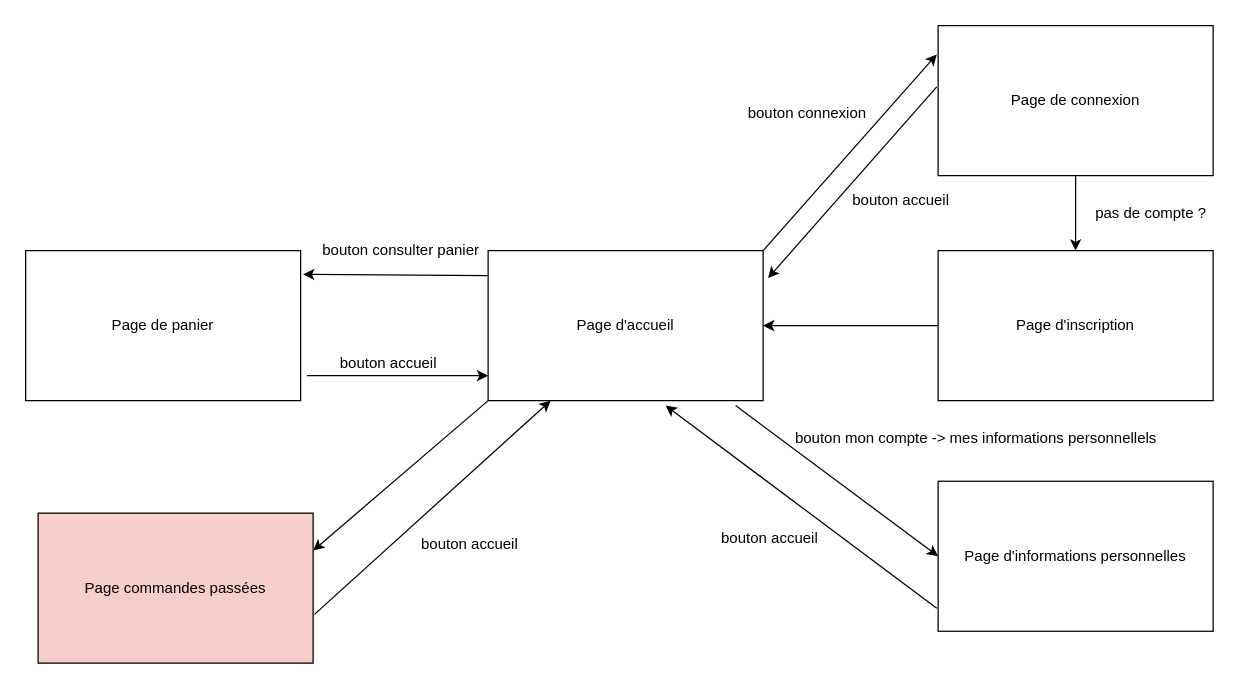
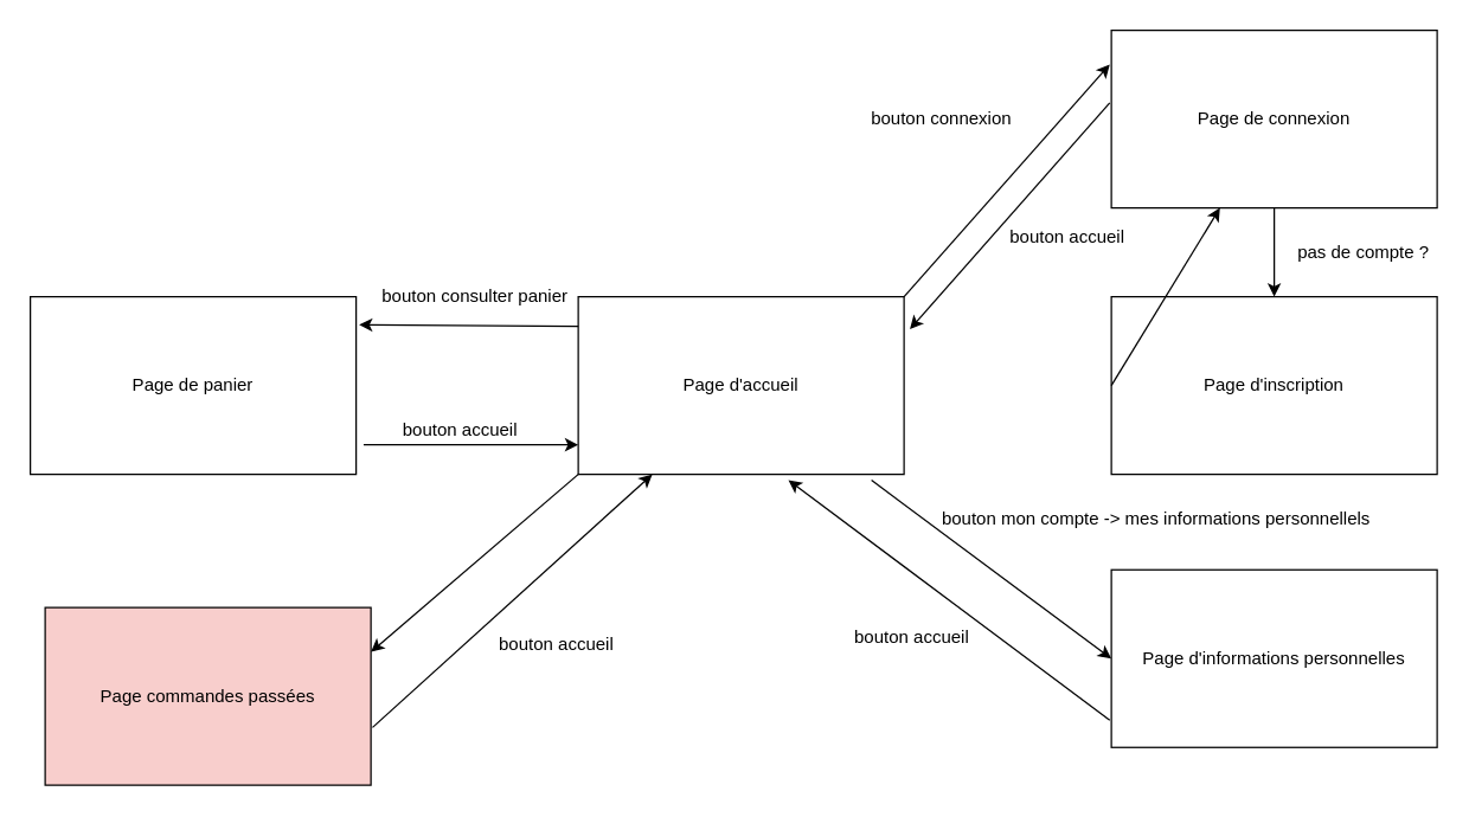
  <mxCell id="0" />
  <mxCell id="1" parent="0" />
  <mxCell id="2" value="Page d'accueil" style="rounded=0;whiteSpace=wrap;html=1;" vertex="1" parent="1"><mxGeometry x="390" y="200" width="220" height="120" as="geometry" /></mxCell>
  <mxCell id="3" value="Page de connexion" style="rounded=0;whiteSpace=wrap;html=1;" vertex="1" parent="1"><mxGeometry x="750" y="20" width="220" height="120" as="geometry" /></mxCell>
  <mxCell id="4" value="Page d'inscription" style="rounded=0;whiteSpace=wrap;html=1;" vertex="1" parent="1"><mxGeometry x="750" y="200" width="220" height="120" as="geometry" /></mxCell>
  <mxCell id="5" value="Page d'informations personnelles" style="rounded=0;whiteSpace=wrap;html=1;" vertex="1" parent="1"><mxGeometry x="750" y="384.5" width="220" height="120" as="geometry" /></mxCell>
  <mxCell id="6" value="Page de panier" style="rounded=0;whiteSpace=wrap;html=1;" vertex="1" parent="1"><mxGeometry x="20" y="200" width="220" height="120" as="geometry" /></mxCell>
  <mxCell id="7" value="" style="endArrow=classic;html=1;entryX=1.009;entryY=0.158;entryDx=0;entryDy=0;entryPerimeter=0;" edge="1" parent="1" target="6"><mxGeometry width="50" height="50" relative="1" as="geometry"><mxPoint x="390" y="220" as="sourcePoint" /><mxPoint x="290" y="220" as="targetPoint" /></mxGeometry></mxCell>
  <mxCell id="8" value="bouton consulter panier" style="text;html=1;align=center;verticalAlign=middle;resizable=0;points=[];autosize=1;" vertex="1" parent="1"><mxGeometry x="250" y="190" width="140" height="20" as="geometry" /></mxCell>
  <mxCell id="9" value="" style="endArrow=classic;html=1;exitX=1.023;exitY=0.833;exitDx=0;exitDy=0;exitPerimeter=0;" edge="1" parent="1" source="6"><mxGeometry width="50" height="50" relative="1" as="geometry"><mxPoint x="340" y="350" as="sourcePoint" /><mxPoint x="390" y="300" as="targetPoint" /></mxGeometry></mxCell>
  <mxCell id="10" value="bouton accueil" style="text;html=1;align=center;verticalAlign=middle;resizable=0;points=[];autosize=1;" vertex="1" parent="1"><mxGeometry x="265" y="280" width="90" height="20" as="geometry" /></mxCell>
  <mxCell id="11" value="" style="endArrow=classic;html=1;entryX=1.018;entryY=0.183;entryDx=0;entryDy=0;entryPerimeter=0;exitX=-0.005;exitY=0.408;exitDx=0;exitDy=0;exitPerimeter=0;" edge="1" parent="1" source="3" target="2"><mxGeometry width="50" height="50" relative="1" as="geometry"><mxPoint x="750" y="90" as="sourcePoint" /><mxPoint x="690" y="180" as="targetPoint" /></mxGeometry></mxCell>
- <mxCell id="12" value="" style="endArrow=classic;html=1;entryX=1;entryY=0.5;entryDx=0;entryDy=0;exitX=0;exitY=0.5;exitDx=0;exitDy=0;" edge="1" parent="1" source="4" target="2"><mxGeometry width="50" height="50" relative="1" as="geometry"><mxPoint x="640" y="310" as="sourcePoint" /><mxPoint x="690" y="260" as="targetPoint" /></mxGeometry></mxCell>
+ <mxCell id="12" value="" style="endArrow=classic;html=1;exitX=0;exitY=0.5;exitDx=0;exitDy=0;" edge="1" parent="1" source="4" target="3"><mxGeometry width="50" height="50" relative="1" as="geometry"><mxPoint x="640" y="310" as="sourcePoint" /><mxPoint x="690" y="260" as="targetPoint" /></mxGeometry></mxCell>
  <mxCell id="13" value="" style="endArrow=classic;html=1;entryX=0.5;entryY=0;entryDx=0;entryDy=0;" edge="1" parent="1" target="4"><mxGeometry width="50" height="50" relative="1" as="geometry"><mxPoint x="860" y="140" as="sourcePoint" /><mxPoint x="910" y="90" as="targetPoint" /></mxGeometry></mxCell>
  <mxCell id="14" value="" style="endArrow=classic;html=1;entryX=-0.005;entryY=0.192;entryDx=0;entryDy=0;entryPerimeter=0;" edge="1" parent="1" target="3"><mxGeometry width="50" height="50" relative="1" as="geometry"><mxPoint x="610" y="200" as="sourcePoint" /><mxPoint x="740" y="40" as="targetPoint" /></mxGeometry></mxCell>
- <mxCell id="15" value="bouton connexion" style="text;html=1;align=center;verticalAlign=middle;resizable=0;points=[];autosize=1;" vertex="1" parent="1"><mxGeometry x="590" y="80" width="110" height="20" as="geometry" /></mxCell>
+ <mxCell id="15" value="bouton connexion" style="text;html=1;align=center;verticalAlign=middle;resizable=0;points=[];autosize=1;" vertex="1" parent="1"><mxGeometry x="580" y="70" width="110" height="20" as="geometry" /></mxCell>
  <mxCell id="16" value="pas de compte ?" style="text;html=1;align=center;verticalAlign=middle;resizable=0;points=[];autosize=1;" vertex="1" parent="1"><mxGeometry x="870" y="160" width="100" height="20" as="geometry" /></mxCell>
  <mxCell id="17" value="bouton accueil" style="text;html=1;align=center;verticalAlign=middle;resizable=0;points=[];autosize=1;" vertex="1" parent="1"><mxGeometry x="675" y="150" width="90" height="20" as="geometry" /></mxCell>
  <mxCell id="18" value="" style="endArrow=classic;html=1;exitX=-0.005;exitY=0.846;exitDx=0;exitDy=0;exitPerimeter=0;entryX=0.645;entryY=1.033;entryDx=0;entryDy=0;entryPerimeter=0;" edge="1" parent="1" source="5" target="2"><mxGeometry width="50" height="50" relative="1" as="geometry"><mxPoint x="690" y="445" as="sourcePoint" /><mxPoint x="540" y="335" as="targetPoint" /></mxGeometry></mxCell>
  <mxCell id="19" value="bouton accueil" style="text;html=1;align=center;verticalAlign=middle;resizable=0;points=[];autosize=1;" vertex="1" parent="1"><mxGeometry x="570" y="420" width="90" height="20" as="geometry" /></mxCell>
  <mxCell id="20" value="" style="endArrow=classic;html=1;entryX=0;entryY=0.5;entryDx=0;entryDy=0;exitX=0.9;exitY=1.033;exitDx=0;exitDy=0;exitPerimeter=0;" edge="1" parent="1" source="2" target="5"><mxGeometry width="50" height="50" relative="1" as="geometry"><mxPoint x="580" y="340" as="sourcePoint" /><mxPoint x="630" y="290" as="targetPoint" /></mxGeometry></mxCell>
  <mxCell id="21" value="bouton mon compte -&amp;gt; mes informations personnellels" style="text;html=1;align=center;verticalAlign=middle;resizable=0;points=[];autosize=1;" vertex="1" parent="1"><mxGeometry x="630" y="340" width="300" height="20" as="geometry" /></mxCell>
  <mxCell id="22" value="Page commandes passées" style="rounded=0;whiteSpace=wrap;html=1;fillColor=#f8cecc;" vertex="1" parent="1"><mxGeometry x="30" y="410" width="220" height="120" as="geometry" /></mxCell>
  <mxCell id="23" value="" style="endArrow=classic;html=1;" edge="1" parent="1"><mxGeometry width="50" height="50" relative="1" as="geometry"><mxPoint x="390" y="320" as="sourcePoint" /><mxPoint x="250" y="440" as="targetPoint" /></mxGeometry></mxCell>
  <mxCell id="24" value="" style="endArrow=classic;html=1;exitX=1.005;exitY=0.675;exitDx=0;exitDy=0;exitPerimeter=0;" edge="1" parent="1" source="22"><mxGeometry width="50" height="50" relative="1" as="geometry"><mxPoint x="260" y="480" as="sourcePoint" /><mxPoint x="440" y="320" as="targetPoint" /></mxGeometry></mxCell>
  <mxCell id="25" value="bouton accueil" style="text;html=1;align=center;verticalAlign=middle;resizable=0;points=[];autosize=1;" vertex="1" parent="1"><mxGeometry x="330" y="425" width="90" height="20" as="geometry" /></mxCell>
